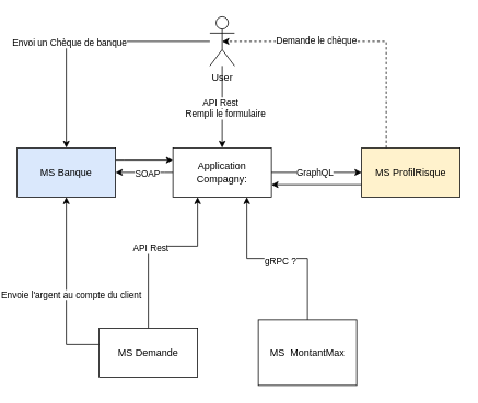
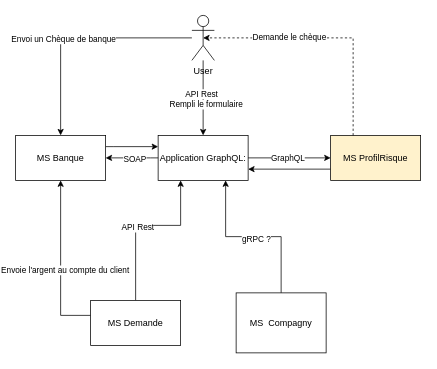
  <mxCell id="0" />
  <mxCell id="1" parent="0" />
- <mxCell id="2" value="Application Compagny:" style="rounded=0;whiteSpace=wrap;html=1;" vertex="1" parent="1"><mxGeometry x="210" y="180" width="120" height="60" as="geometry" /></mxCell>
+ <mxCell id="2" value="Application GraphQL:" style="rounded=0;whiteSpace=wrap;html=1;" vertex="1" parent="1"><mxGeometry x="210" y="180" width="120" height="60" as="geometry" /></mxCell>
  <mxCell id="3" style="edgeStyle=orthogonalEdgeStyle;rounded=0;orthogonalLoop=1;jettySize=auto;html=1;" edge="1" parent="1" source="9"><mxGeometry relative="1" as="geometry"><mxPoint x="300" y="240" as="targetPoint" /><Array as="points"><mxPoint x="374" y="315" /><mxPoint x="300" y="315" /><mxPoint x="300" y="240" /></Array></mxGeometry></mxCell>
  <mxCell id="4" value="gRPC ?" style="edgeLabel;html=1;align=center;verticalAlign=middle;resizable=0;points=[];" vertex="1" connectable="0" parent="3"><mxGeometry x="-0.027" y="2" relative="1" as="geometry"><mxPoint as="offset" /></mxGeometry></mxCell>
  <mxCell id="5" style="edgeStyle=orthogonalEdgeStyle;rounded=0;orthogonalLoop=1;jettySize=auto;html=1;entryX=0;entryY=0.5;entryDx=0;entryDy=0;exitX=1;exitY=0.5;exitDx=0;exitDy=0;" edge="1" parent="1" source="2" target="11"><mxGeometry relative="1" as="geometry" /></mxCell>
  <mxCell id="6" value="GraphQL" style="edgeLabel;html=1;align=center;verticalAlign=middle;resizable=0;points=[];" vertex="1" connectable="0" parent="5"><mxGeometry x="0.2" y="4" relative="1" as="geometry"><mxPoint x="-14" y="4" as="offset" /></mxGeometry></mxCell>
  <mxCell id="7" style="edgeStyle=orthogonalEdgeStyle;rounded=0;orthogonalLoop=1;jettySize=auto;html=1;entryX=1;entryY=0.5;entryDx=0;entryDy=0;" edge="1" parent="1" target="19"><mxGeometry relative="1" as="geometry"><mxPoint x="210" y="210" as="sourcePoint" /><Array as="points"><mxPoint x="200" y="210" /><mxPoint x="200" y="210" /></Array></mxGeometry></mxCell>
  <mxCell id="8" value="SOAP" style="edgeLabel;html=1;align=center;verticalAlign=middle;resizable=0;points=[];" vertex="1" connectable="0" parent="7"><mxGeometry x="-0.105" y="1" relative="1" as="geometry"><mxPoint x="-1" as="offset" /></mxGeometry></mxCell>
- <mxCell id="9" value="MS&amp;nbsp; MontantMax" style="rounded=0;whiteSpace=wrap;html=1;" vertex="1" parent="1"><mxGeometry x="314" y="390" width="120" height="80" as="geometry" /></mxCell>
+ <mxCell id="9" value="MS&amp;nbsp; Compagny" style="rounded=0;whiteSpace=wrap;html=1;" vertex="1" parent="1"><mxGeometry x="314" y="390" width="120" height="80" as="geometry" /></mxCell>
  <mxCell id="10" style="edgeStyle=orthogonalEdgeStyle;rounded=0;orthogonalLoop=1;jettySize=auto;html=1;entryX=1;entryY=0.75;entryDx=0;entryDy=0;exitX=0;exitY=0.75;exitDx=0;exitDy=0;" edge="1" parent="1" source="11" target="2"><mxGeometry relative="1" as="geometry"><mxPoint x="420" y="350" as="sourcePoint" /><mxPoint x="330" y="350" as="targetPoint" /></mxGeometry></mxCell>
  <mxCell id="11" value="MS ProfilRisque" style="rounded=0;whiteSpace=wrap;html=1;fillColor=#fff2cc;" vertex="1" parent="1"><mxGeometry x="440" y="180" width="120" height="60" as="geometry" /></mxCell>
  <mxCell id="12" style="edgeStyle=orthogonalEdgeStyle;rounded=0;orthogonalLoop=1;jettySize=auto;html=1;entryX=0.5;entryY=0;entryDx=0;entryDy=0;" edge="1" parent="1" source="17" target="2"><mxGeometry relative="1" as="geometry" /></mxCell>
  <mxCell id="13" value="Rempli le formulaire" style="edgeLabel;html=1;align=center;verticalAlign=middle;resizable=0;points=[];" vertex="1" connectable="0" parent="12"><mxGeometry x="0.164" y="3" relative="1" as="geometry"><mxPoint as="offset" /></mxGeometry></mxCell>
  <mxCell id="14" value="API Rest" style="edgeLabel;html=1;align=center;verticalAlign=middle;resizable=0;points=[];" vertex="1" connectable="0" parent="12"><mxGeometry x="-0.125" y="-3" relative="1" as="geometry"><mxPoint as="offset" /></mxGeometry></mxCell>
  <mxCell id="15" style="edgeStyle=orthogonalEdgeStyle;rounded=0;orthogonalLoop=1;jettySize=auto;html=1;" edge="1" parent="1" source="17" target="19"><mxGeometry relative="1" as="geometry" /></mxCell>
  <mxCell id="16" value="Envoi un Chèque de banque" style="edgeLabel;html=1;align=center;verticalAlign=middle;resizable=0;points=[];" vertex="1" connectable="0" parent="15"><mxGeometry x="0.13" y="1" relative="1" as="geometry"><mxPoint as="offset" /></mxGeometry></mxCell>
  <mxCell id="17" value="User&lt;div&gt;&lt;br&gt;&lt;/div&gt;" style="shape=umlActor;verticalLabelPosition=bottom;verticalAlign=top;html=1;outlineConnect=0;" vertex="1" parent="1"><mxGeometry x="255" y="20" width="30" height="60" as="geometry" /></mxCell>
  <mxCell id="18" style="edgeStyle=orthogonalEdgeStyle;rounded=0;orthogonalLoop=1;jettySize=auto;html=1;entryX=0;entryY=0.25;entryDx=0;entryDy=0;" edge="1" parent="1" source="19" target="2"><mxGeometry relative="1" as="geometry"><Array as="points"><mxPoint x="150" y="195" /><mxPoint x="150" y="195" /></Array></mxGeometry></mxCell>
- <mxCell id="19" value="MS Banque" style="rounded=0;whiteSpace=wrap;html=1;fillColor=#dae8fc;" vertex="1" parent="1"><mxGeometry x="20" y="180" width="120" height="60" as="geometry" /></mxCell>
+ <mxCell id="19" value="MS Banque" style="rounded=0;whiteSpace=wrap;html=1;" vertex="1" parent="1"><mxGeometry x="20" y="180" width="120" height="60" as="geometry" /></mxCell>
  <mxCell id="20" style="edgeStyle=orthogonalEdgeStyle;rounded=0;orthogonalLoop=1;jettySize=auto;html=1;entryX=0.25;entryY=1;entryDx=0;entryDy=0;" edge="1" parent="1" source="24" target="2"><mxGeometry relative="1" as="geometry"><mxPoint x="170" y="270" as="targetPoint" /><Array as="points"><mxPoint x="180" y="300" /><mxPoint x="240" y="300" /></Array></mxGeometry></mxCell>
  <mxCell id="21" value="API Rest" style="edgeLabel;html=1;align=center;verticalAlign=middle;resizable=0;points=[];" vertex="1" connectable="0" parent="20"><mxGeometry x="-0.069" y="-2" relative="1" as="geometry"><mxPoint as="offset" /></mxGeometry></mxCell>
  <mxCell id="22" style="edgeStyle=orthogonalEdgeStyle;rounded=0;orthogonalLoop=1;jettySize=auto;html=1;entryX=0.5;entryY=1;entryDx=0;entryDy=0;" edge="1" parent="1" source="24" target="19"><mxGeometry relative="1" as="geometry"><Array as="points"><mxPoint x="80" y="420" /></Array></mxGeometry></mxCell>
  <mxCell id="23" value="Envoie l'argent au compte du client" style="edgeLabel;html=1;align=center;verticalAlign=middle;resizable=0;points=[];" vertex="1" connectable="0" parent="22"><mxGeometry x="-0.078" y="-6" relative="1" as="geometry"><mxPoint x="-1" as="offset" /></mxGeometry></mxCell>
  <mxCell id="24" value="MS Demande" style="rounded=0;whiteSpace=wrap;html=1;" vertex="1" parent="1"><mxGeometry x="120" y="400" width="120" height="60" as="geometry" /></mxCell>
  <mxCell id="25" style="edgeStyle=orthogonalEdgeStyle;rounded=0;orthogonalLoop=1;jettySize=auto;html=1;entryX=0.5;entryY=0.5;entryDx=0;entryDy=0;entryPerimeter=0;dashed=1;" edge="1" parent="1" source="11" target="17"><mxGeometry relative="1" as="geometry"><Array as="points"><mxPoint x="470" y="50" /></Array></mxGeometry></mxCell>
  <mxCell id="26" value="Demande le chèque" style="edgeLabel;html=1;align=center;verticalAlign=middle;resizable=0;points=[];" vertex="1" connectable="0" parent="25"><mxGeometry x="0.314" y="-2" relative="1" as="geometry"><mxPoint x="1" as="offset" /></mxGeometry></mxCell>
